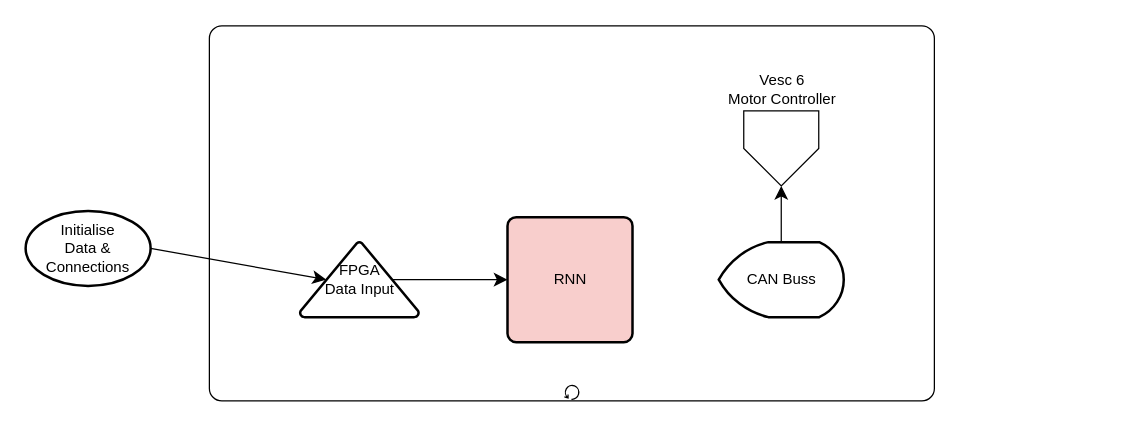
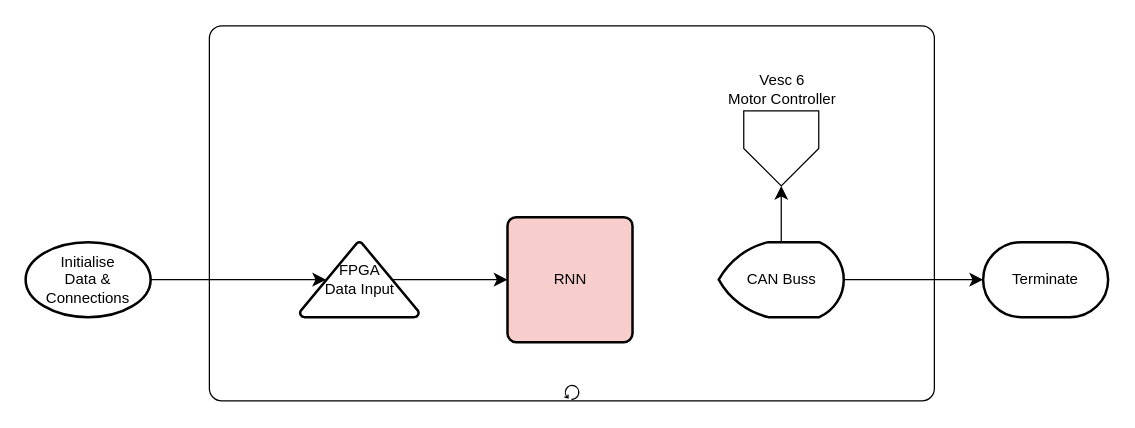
  <mxCell id="0" />
  <mxCell id="1" parent="0" />
  <mxCell id="2" value="" style="points=[[0.25,0,0],[0.5,0,0],[0.75,0,0],[1,0.25,0],[1,0.5,0],[1,0.75,0],[0.75,1,0],[0.5,1,0],[0.25,1,0],[0,0.75,0],[0,0.5,0],[0,0.25,0]];shape=mxgraph.bpmn.task;whiteSpace=wrap;rectStyle=rounded;size=10;html=1;container=1;expand=0;collapsible=0;taskMarker=abstract;isLoopStandard=1;" vertex="1" parent="1"><mxGeometry x="167" y="20" width="580" height="300" as="geometry" /></mxCell>
  <mxCell id="3" style="edgeStyle=none;curved=1;rounded=0;orthogonalLoop=1;jettySize=auto;html=1;exitX=0.78;exitY=0.5;exitDx=0;exitDy=0;exitPerimeter=0;entryX=0;entryY=0.5;entryDx=0;entryDy=0;fontSize=12;startSize=8;endSize=8;" edge="1" parent="2"><mxGeometry relative="1" as="geometry"><mxPoint x="148.1" y="150.0" as="sourcePoint" /></mxGeometry></mxCell>
  <mxCell id="4" style="edgeStyle=none;curved=1;rounded=0;orthogonalLoop=1;jettySize=auto;html=1;exitX=1;exitY=0.5;exitDx=0;exitDy=0;entryX=0;entryY=0.5;entryDx=0;entryDy=0;entryPerimeter=0;fontSize=12;startSize=8;endSize=8;" edge="1" parent="2"><mxGeometry relative="1" as="geometry"><mxPoint x="340" y="150.0" as="sourcePoint" /></mxGeometry></mxCell>
  <mxCell id="5" style="edgeStyle=none;curved=1;rounded=0;orthogonalLoop=1;jettySize=auto;html=1;exitX=0.78;exitY=0.5;exitDx=0;exitDy=0;exitPerimeter=0;entryX=0;entryY=0.5;entryDx=0;entryDy=0;fontSize=12;startSize=8;endSize=8;" edge="1" parent="2" source="6" target="7"><mxGeometry relative="1" as="geometry" /></mxCell>
  <mxCell id="6" value="&lt;div&gt;FPGA&lt;/div&gt;&lt;div&gt;Data Input&lt;br&gt;&lt;/div&gt;" style="strokeWidth=2;html=1;shape=mxgraph.flowchart.extract_or_measurement;whiteSpace=wrap;" vertex="1" parent="2"><mxGeometry x="72.5" y="173" width="95" height="60" as="geometry" /></mxCell>
  <mxCell id="7" value="RNN" style="rounded=1;whiteSpace=wrap;html=1;absoluteArcSize=1;arcSize=14;strokeWidth=2;fillColor=#f8cecc;" vertex="1" parent="2"><mxGeometry x="238.5" y="153" width="100" height="100" as="geometry" /></mxCell>
  <mxCell id="8" style="edgeStyle=none;curved=1;rounded=0;orthogonalLoop=1;jettySize=auto;html=1;exitX=0.5;exitY=0;exitDx=0;exitDy=0;exitPerimeter=0;entryX=0.5;entryY=1;entryDx=0;entryDy=0;fontSize=12;startSize=8;endSize=8;" edge="1" parent="2" source="9" target="10"><mxGeometry relative="1" as="geometry" /></mxCell>
  <mxCell id="9" value="&lt;div&gt;CAN Buss&lt;/div&gt;" style="strokeWidth=2;html=1;shape=mxgraph.flowchart.display;whiteSpace=wrap;" vertex="1" parent="2"><mxGeometry x="407.5" y="173" width="100" height="60" as="geometry" /></mxCell>
  <mxCell id="10" value="&lt;div&gt;Vesc 6&lt;/div&gt;&lt;div&gt;Motor Controller&lt;br&gt;&lt;/div&gt;" style="verticalLabelPosition=top;verticalAlign=bottom;html=1;shape=offPageConnector;rounded=0;size=0.5;labelPosition=center;align=center;" vertex="1" parent="2"><mxGeometry x="427.5" y="68" width="60" height="60" as="geometry" /></mxCell>
- <mxCell id="11" value="&lt;div&gt;Initialise&lt;/div&gt;&lt;div&gt;Data &amp;amp; Connections&lt;br&gt;&lt;/div&gt;" style="strokeWidth=2;html=1;shape=mxgraph.flowchart.start_1;whiteSpace=wrap;" vertex="1" parent="1"><mxGeometry x="20" y="168" width="100" height="60" as="geometry" /></mxCell>
+ <mxCell id="11" value="&lt;div&gt;Initialise&lt;/div&gt;&lt;div&gt;Data &amp;amp; Connections&lt;br&gt;&lt;/div&gt;" style="strokeWidth=2;html=1;shape=mxgraph.flowchart.start_1;whiteSpace=wrap;" vertex="1" parent="1"><mxGeometry x="20" y="193" width="100" height="60" as="geometry" /></mxCell>
+ <mxCell id="12" value="Terminate" style="strokeWidth=2;html=1;shape=mxgraph.flowchart.terminator;whiteSpace=wrap;" vertex="1" parent="1"><mxGeometry x="786" y="193" width="100" height="60" as="geometry" /></mxCell>
  <mxCell id="13" style="edgeStyle=none;curved=1;rounded=0;orthogonalLoop=1;jettySize=auto;html=1;exitX=1;exitY=0.5;exitDx=0;exitDy=0;exitPerimeter=0;entryX=0.22;entryY=0.5;entryDx=0;entryDy=0;entryPerimeter=0;fontSize=12;startSize=8;endSize=8;" edge="1" parent="1" source="11" target="6"><mxGeometry relative="1" as="geometry" /></mxCell>
+ <mxCell id="14" style="edgeStyle=none;curved=1;rounded=0;orthogonalLoop=1;jettySize=auto;html=1;exitX=1;exitY=0.5;exitDx=0;exitDy=0;exitPerimeter=0;entryX=0;entryY=0.5;entryDx=0;entryDy=0;entryPerimeter=0;fontSize=12;startSize=8;endSize=8;" edge="1" parent="1" source="9" target="12"><mxGeometry relative="1" as="geometry" /></mxCell>
